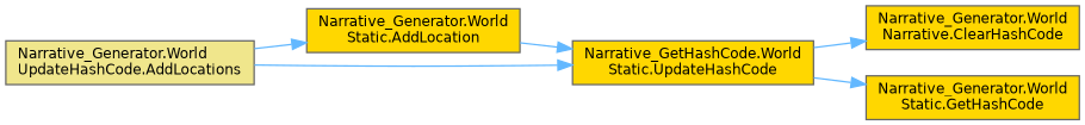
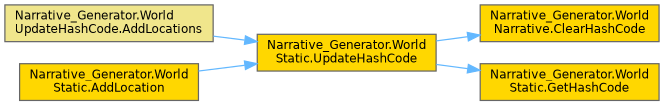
  digraph {
    rankdir=LR
    node [color=grey40 fillcolor=gold fontname=Helvetica fontsize=10 shape=box style=filled]
    edge [color=steelblue1 fontname=Helvetica fontsize=10 labelfontname=Helvetica labelfontsize=10 style=solid]
    n1 [color=gray40 fillcolor=khaki fontcolor=black height=0.2 label="Narrative_Generator.World\lUpdateHashCode.AddLocations" width=0.4]
    n2 [height=0.2 label="Narrative_Generator.World\lStatic.AddLocation" width=0.4]
-   n3 [height=0.2 label="Narrative_GetHashCode.World\lStatic.UpdateHashCode" width=0.4]
+   n3 [height=0.2 label="Narrative_Generator.World\lStatic.UpdateHashCode" width=0.4]
    n4 [height=0.2 label="Narrative_Generator.World\lNarrative.ClearHashCode" width=0.4]
    n5 [height=0.2 label="Narrative_Generator.World\lStatic.GetHashCode" width=0.4]
-   n1 -> n2
    n1 -> n3
    n2 -> n3
    n3 -> n4
    n3 -> n5
  }
